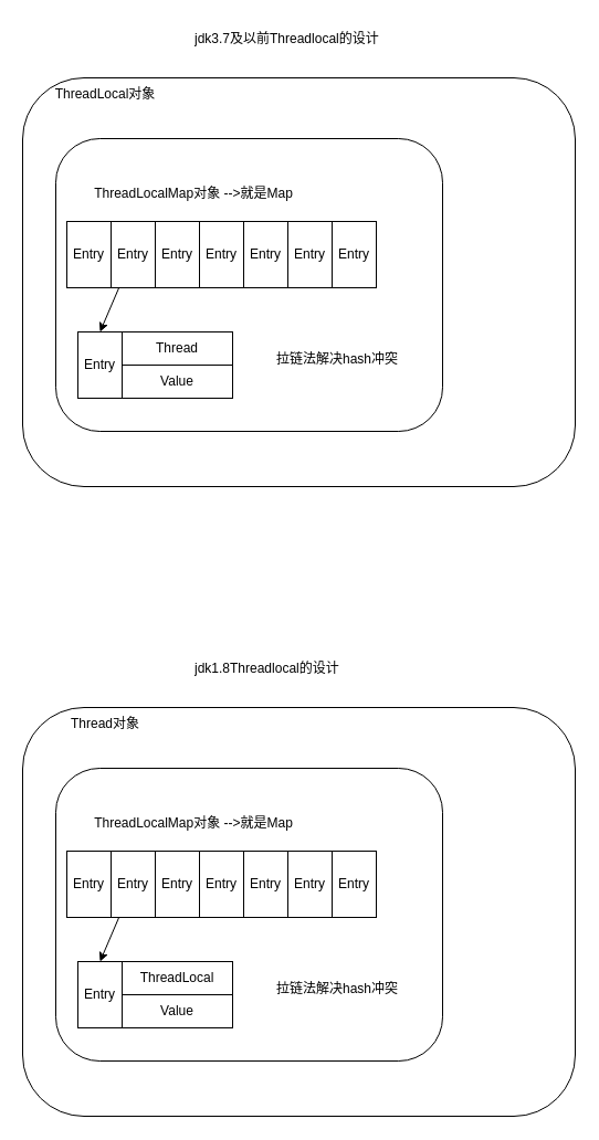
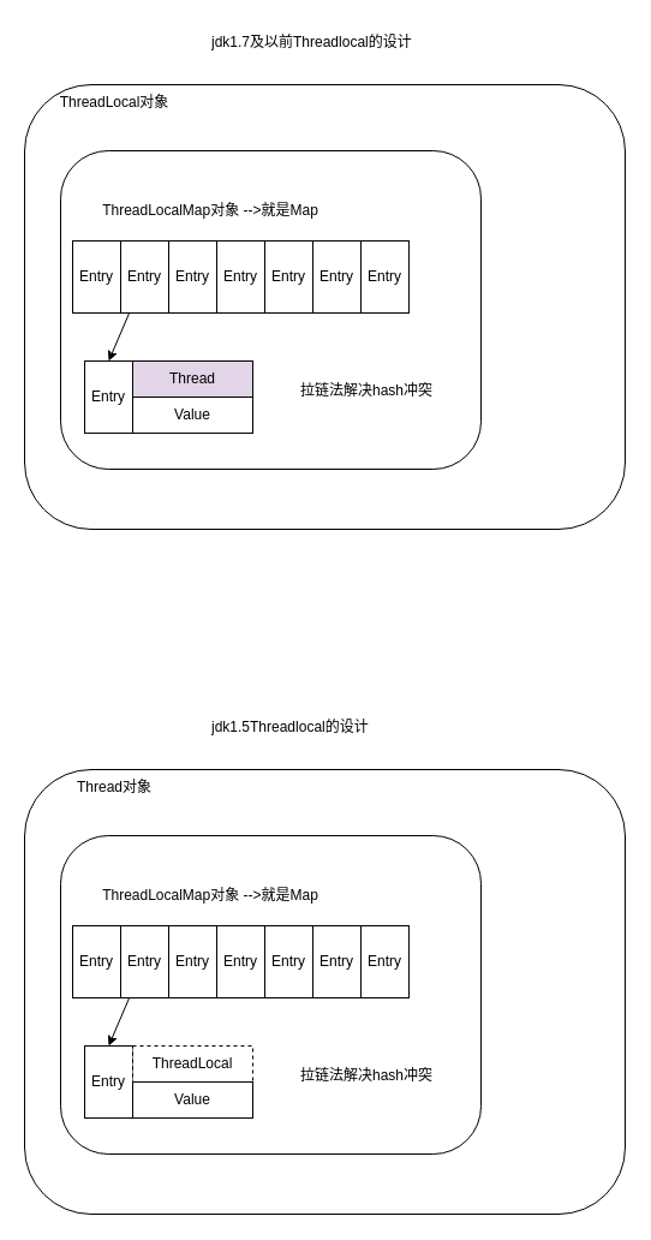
  <mxCell id="0" />
  <mxCell id="1" parent="0" />
- <mxCell id="2" value="jdk3.7及以前Threadlocal的设计" style="text;strokeColor=none;fillColor=none;align=left;verticalAlign=middle;spacingLeft=4;spacingRight=4;overflow=hidden;points=[[0,0.5],[1,0.5]];portConstraint=eastwest;rotatable=0;whiteSpace=wrap;html=1;" vertex="1" parent="1"><mxGeometry x="170" y="20" width="200" height="30" as="geometry" /></mxCell>
+ <mxCell id="2" value="jdk1.7及以前Threadlocal的设计" style="text;strokeColor=none;fillColor=none;align=left;verticalAlign=middle;spacingLeft=4;spacingRight=4;overflow=hidden;points=[[0,0.5],[1,0.5]];portConstraint=eastwest;rotatable=0;whiteSpace=wrap;html=1;" vertex="1" parent="1"><mxGeometry x="170" y="20" width="200" height="30" as="geometry" /></mxCell>
  <mxCell id="3" value="" style="rounded=1;whiteSpace=wrap;html=1;" vertex="1" parent="1"><mxGeometry x="20" y="70" width="500" height="370" as="geometry" /></mxCell>
  <mxCell id="4" value="ThreadLocal对象" style="text;html=1;strokeColor=none;fillColor=none;align=center;verticalAlign=middle;whiteSpace=wrap;rounded=0;" vertex="1" parent="1"><mxGeometry x="30" y="70" width="130" height="30" as="geometry" /></mxCell>
  <mxCell id="5" value="" style="rounded=1;whiteSpace=wrap;html=1;" vertex="1" parent="1"><mxGeometry x="50" y="125" width="350" height="265" as="geometry" /></mxCell>
  <mxCell id="6" value="ThreadLocalMap对象 --&amp;gt;就是Map" style="text;html=1;strokeColor=none;fillColor=none;align=center;verticalAlign=middle;whiteSpace=wrap;rounded=0;" vertex="1" parent="1"><mxGeometry x="60" y="160" width="230" height="30" as="geometry" /></mxCell>
  <mxCell id="7" value="Entry" style="rounded=0;whiteSpace=wrap;html=1;" vertex="1" parent="1"><mxGeometry x="60" y="200" width="40" height="60" as="geometry" /></mxCell>
  <mxCell id="8" value="Entry" style="rounded=0;whiteSpace=wrap;html=1;" vertex="1" parent="1"><mxGeometry x="100" y="200" width="40" height="60" as="geometry" /></mxCell>
  <mxCell id="9" value="Entry" style="rounded=0;whiteSpace=wrap;html=1;" vertex="1" parent="1"><mxGeometry x="140" y="200" width="40" height="60" as="geometry" /></mxCell>
  <mxCell id="10" value="Entry" style="rounded=0;whiteSpace=wrap;html=1;" vertex="1" parent="1"><mxGeometry x="180" y="200" width="40" height="60" as="geometry" /></mxCell>
  <mxCell id="11" value="Entry" style="rounded=0;whiteSpace=wrap;html=1;" vertex="1" parent="1"><mxGeometry x="220" y="200" width="40" height="60" as="geometry" /></mxCell>
  <mxCell id="12" value="Entry" style="rounded=0;whiteSpace=wrap;html=1;" vertex="1" parent="1"><mxGeometry x="260" y="200" width="40" height="60" as="geometry" /></mxCell>
  <mxCell id="13" value="Entry" style="rounded=0;whiteSpace=wrap;html=1;" vertex="1" parent="1"><mxGeometry x="300" y="200" width="40" height="60" as="geometry" /></mxCell>
  <mxCell id="14" value="Entry" style="rounded=0;whiteSpace=wrap;html=1;" vertex="1" parent="1"><mxGeometry x="70" y="300" width="40" height="60" as="geometry" /></mxCell>
- <mxCell id="15" value="Thread" style="rounded=0;whiteSpace=wrap;html=1;" vertex="1" parent="1"><mxGeometry x="110" y="300" width="100" height="30" as="geometry" /></mxCell>
+ <mxCell id="15" value="Thread" style="rounded=0;whiteSpace=wrap;html=1;fillColor=#e1d5e7;" vertex="1" parent="1"><mxGeometry x="110" y="300" width="100" height="30" as="geometry" /></mxCell>
  <mxCell id="16" value="Value" style="rounded=0;whiteSpace=wrap;html=1;" vertex="1" parent="1"><mxGeometry x="110" y="330" width="100" height="30" as="geometry" /></mxCell>
  <mxCell id="17" value="" style="endArrow=classic;html=1;rounded=0;entryX=0.5;entryY=0;entryDx=0;entryDy=0;" edge="1" parent="1" source="8" target="14"><mxGeometry width="50" height="50" relative="1" as="geometry"><mxPoint x="100" y="280" as="sourcePoint" /><mxPoint x="150" y="230" as="targetPoint" /></mxGeometry></mxCell>
  <mxCell id="18" value="拉链法解决hash冲突" style="text;html=1;strokeColor=none;fillColor=none;align=center;verticalAlign=middle;whiteSpace=wrap;rounded=0;" vertex="1" parent="1"><mxGeometry x="240" y="310" width="130" height="30" as="geometry" /></mxCell>
- <mxCell id="19" value="jdk1.8Threadlocal的设计" style="text;strokeColor=none;fillColor=none;align=left;verticalAlign=middle;spacingLeft=4;spacingRight=4;overflow=hidden;points=[[0,0.5],[1,0.5]];portConstraint=eastwest;rotatable=0;whiteSpace=wrap;html=1;" vertex="1" parent="1"><mxGeometry x="170" y="590" width="200" height="30" as="geometry" /></mxCell>
+ <mxCell id="19" value="jdk1.5Threadlocal的设计" style="text;strokeColor=none;fillColor=none;align=left;verticalAlign=middle;spacingLeft=4;spacingRight=4;overflow=hidden;points=[[0,0.5],[1,0.5]];portConstraint=eastwest;rotatable=0;whiteSpace=wrap;html=1;" vertex="1" parent="1"><mxGeometry x="170" y="590" width="200" height="30" as="geometry" /></mxCell>
  <mxCell id="20" value="" style="rounded=1;whiteSpace=wrap;html=1;" vertex="1" parent="1"><mxGeometry x="20" y="640" width="500" height="370" as="geometry" /></mxCell>
  <mxCell id="21" value="Thread对象" style="text;html=1;strokeColor=none;fillColor=none;align=center;verticalAlign=middle;whiteSpace=wrap;rounded=0;" vertex="1" parent="1"><mxGeometry x="30" y="640" width="130" height="30" as="geometry" /></mxCell>
  <mxCell id="22" value="" style="rounded=1;whiteSpace=wrap;html=1;" vertex="1" parent="1"><mxGeometry x="50" y="695" width="350" height="265" as="geometry" /></mxCell>
  <mxCell id="23" value="ThreadLocalMap对象 --&amp;gt;就是Map" style="text;html=1;strokeColor=none;fillColor=none;align=center;verticalAlign=middle;whiteSpace=wrap;rounded=0;" vertex="1" parent="1"><mxGeometry x="60" y="730" width="230" height="30" as="geometry" /></mxCell>
  <mxCell id="24" value="Entry" style="rounded=0;whiteSpace=wrap;html=1;" vertex="1" parent="1"><mxGeometry x="60" y="770" width="40" height="60" as="geometry" /></mxCell>
  <mxCell id="25" value="Entry" style="rounded=0;whiteSpace=wrap;html=1;" vertex="1" parent="1"><mxGeometry x="100" y="770" width="40" height="60" as="geometry" /></mxCell>
  <mxCell id="26" value="Entry" style="rounded=0;whiteSpace=wrap;html=1;" vertex="1" parent="1"><mxGeometry x="140" y="770" width="40" height="60" as="geometry" /></mxCell>
  <mxCell id="27" value="Entry" style="rounded=0;whiteSpace=wrap;html=1;" vertex="1" parent="1"><mxGeometry x="180" y="770" width="40" height="60" as="geometry" /></mxCell>
  <mxCell id="28" value="Entry" style="rounded=0;whiteSpace=wrap;html=1;" vertex="1" parent="1"><mxGeometry x="220" y="770" width="40" height="60" as="geometry" /></mxCell>
  <mxCell id="29" value="Entry" style="rounded=0;whiteSpace=wrap;html=1;" vertex="1" parent="1"><mxGeometry x="260" y="770" width="40" height="60" as="geometry" /></mxCell>
  <mxCell id="30" value="Entry" style="rounded=0;whiteSpace=wrap;html=1;" vertex="1" parent="1"><mxGeometry x="300" y="770" width="40" height="60" as="geometry" /></mxCell>
  <mxCell id="31" value="Entry" style="rounded=0;whiteSpace=wrap;html=1;" vertex="1" parent="1"><mxGeometry x="70" y="870" width="40" height="60" as="geometry" /></mxCell>
- <mxCell id="32" value="ThreadLocal" style="rounded=0;whiteSpace=wrap;html=1;" vertex="1" parent="1"><mxGeometry x="110" y="870" width="100" height="30" as="geometry" /></mxCell>
+ <mxCell id="32" value="ThreadLocal" style="rounded=0;whiteSpace=wrap;html=1;dashed=1;" vertex="1" parent="1"><mxGeometry x="110" y="870" width="100" height="30" as="geometry" /></mxCell>
  <mxCell id="33" value="Value" style="rounded=0;whiteSpace=wrap;html=1;" vertex="1" parent="1"><mxGeometry x="110" y="900" width="100" height="30" as="geometry" /></mxCell>
  <mxCell id="34" value="" style="endArrow=classic;html=1;rounded=0;entryX=0.5;entryY=0;entryDx=0;entryDy=0;" edge="1" parent="1" source="25" target="31"><mxGeometry width="50" height="50" relative="1" as="geometry"><mxPoint x="100" y="850" as="sourcePoint" /><mxPoint x="150" y="800" as="targetPoint" /></mxGeometry></mxCell>
  <mxCell id="35" value="拉链法解决hash冲突" style="text;html=1;strokeColor=none;fillColor=none;align=center;verticalAlign=middle;whiteSpace=wrap;rounded=0;" vertex="1" parent="1"><mxGeometry x="240" y="880" width="130" height="30" as="geometry" /></mxCell>
